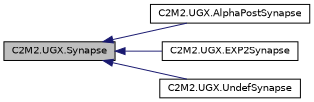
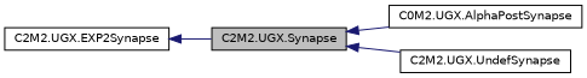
  digraph {
    rankdir=LR
    node [color=black fillcolor=white fontname=Helvetica fontsize=10 shape=record style=filled]
    edge [color=midnightblue dir=back fontname=Helvetica fontsize=10 labelfontname=Helvetica labelfontsize=10 style=solid]
    n1 [fillcolor=grey75 fontcolor=black height=0.2 label="C2M2.UGX.Synapse" width=0.4]
-   n2 [height=0.2 label="C2M2.UGX.AlphaPostSynapse" width=0.4]
+   n2 [height=0.2 label="C0M2.UGX.AlphaPostSynapse" width=0.4]
    n3 [height=0.2 label="C2M2.UGX.EXP2Synapse" width=0.4]
    n4 [height=0.2 label="C2M2.UGX.UndefSynapse" width=0.4]
    n1 -> n2
-   n1 -> n3
+   n3 -> n1
    n1 -> n4
  }
